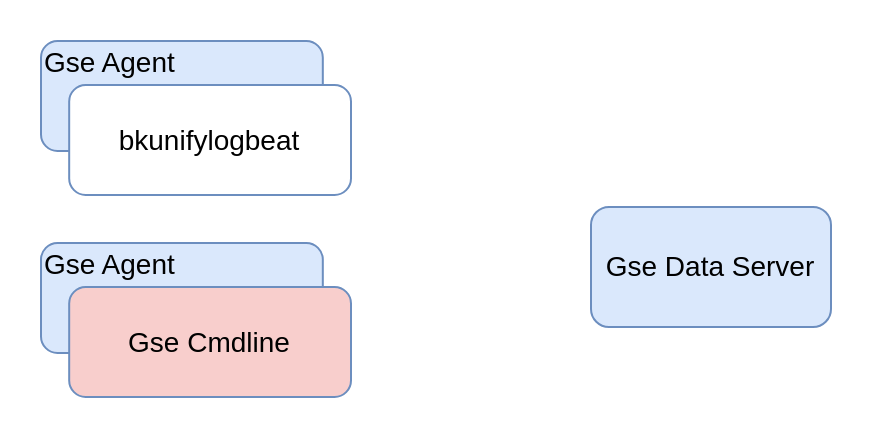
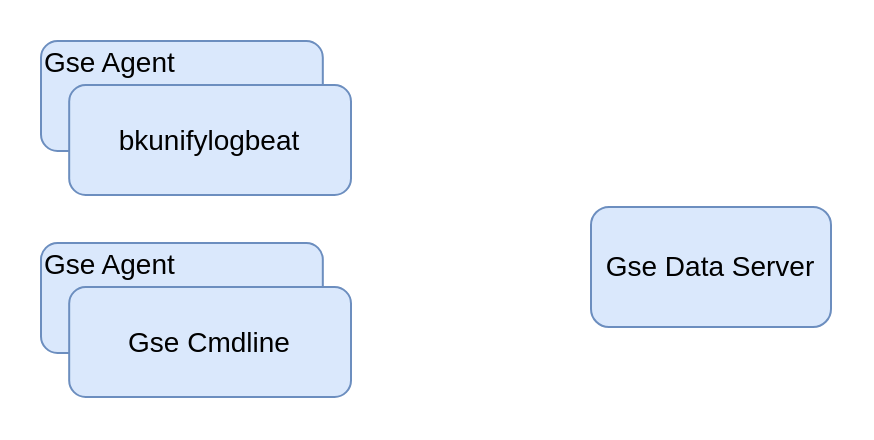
  <mxCell id="0" />
  <mxCell id="1" parent="0" />
  <mxCell id="2" value="" style="group" vertex="1" connectable="0" parent="1"><mxGeometry x="20" y="20" width="155" height="77" as="geometry" /></mxCell>
  <mxCell id="3" value="&lt;font style=&quot;font-size: 14px&quot;&gt;Gse Agent&lt;br&gt;&lt;br&gt;&lt;br&gt;&lt;/font&gt;" style="rounded=1;whiteSpace=wrap;html=1;fontSize=14;fillColor=#dae8fc;strokeColor=#6c8ebf;align=left;" vertex="1" parent="2"><mxGeometry width="140.909" height="55" as="geometry" /></mxCell>
- <mxCell id="4" value="&lt;font style=&quot;font-size: 14px&quot;&gt;bkunifylogbeat&lt;/font&gt;" style="rounded=1;whiteSpace=wrap;html=1;fontSize=14;fillColor=#ffffff;strokeColor=#6c8ebf;align=center;" vertex="1" parent="2"><mxGeometry x="14.091" y="22" width="140.909" height="55" as="geometry" /></mxCell>
+ <mxCell id="4" value="&lt;font style=&quot;font-size: 14px&quot;&gt;bkunifylogbeat&lt;/font&gt;" style="rounded=1;whiteSpace=wrap;html=1;fontSize=14;fillColor=#dae8fc;strokeColor=#6c8ebf;align=center;" vertex="1" parent="2"><mxGeometry x="14.091" y="22" width="140.909" height="55" as="geometry" /></mxCell>
  <mxCell id="5" value="" style="group" vertex="1" connectable="0" parent="1"><mxGeometry x="20" y="121" width="155" height="77" as="geometry" /></mxCell>
  <mxCell id="6" value="&lt;font style=&quot;font-size: 14px&quot;&gt;Gse Agent&lt;br&gt;&lt;br&gt;&lt;br&gt;&lt;/font&gt;" style="rounded=1;whiteSpace=wrap;html=1;fontSize=14;fillColor=#dae8fc;strokeColor=#6c8ebf;align=left;" vertex="1" parent="5"><mxGeometry width="140.909" height="55" as="geometry" /></mxCell>
- <mxCell id="7" value="&lt;font style=&quot;font-size: 14px&quot;&gt;Gse Cmdline&lt;/font&gt;" style="rounded=1;whiteSpace=wrap;html=1;fontSize=14;fillColor=#f8cecc;strokeColor=#6c8ebf;align=center;" vertex="1" parent="5"><mxGeometry x="14.091" y="22" width="140.909" height="55" as="geometry" /></mxCell>
+ <mxCell id="7" value="&lt;font style=&quot;font-size: 14px&quot;&gt;Gse Cmdline&lt;/font&gt;" style="rounded=1;whiteSpace=wrap;html=1;fontSize=14;fillColor=#dae8fc;strokeColor=#6c8ebf;align=center;" vertex="1" parent="5"><mxGeometry x="14.091" y="22" width="140.909" height="55" as="geometry" /></mxCell>
  <mxCell id="8" value="Gse Data Server" style="rounded=1;whiteSpace=wrap;html=1;fontSize=14;fillColor=#dae8fc;strokeColor=#6c8ebf;" vertex="1" parent="1"><mxGeometry x="295" y="103" width="120" height="60" as="geometry" /></mxCell>
